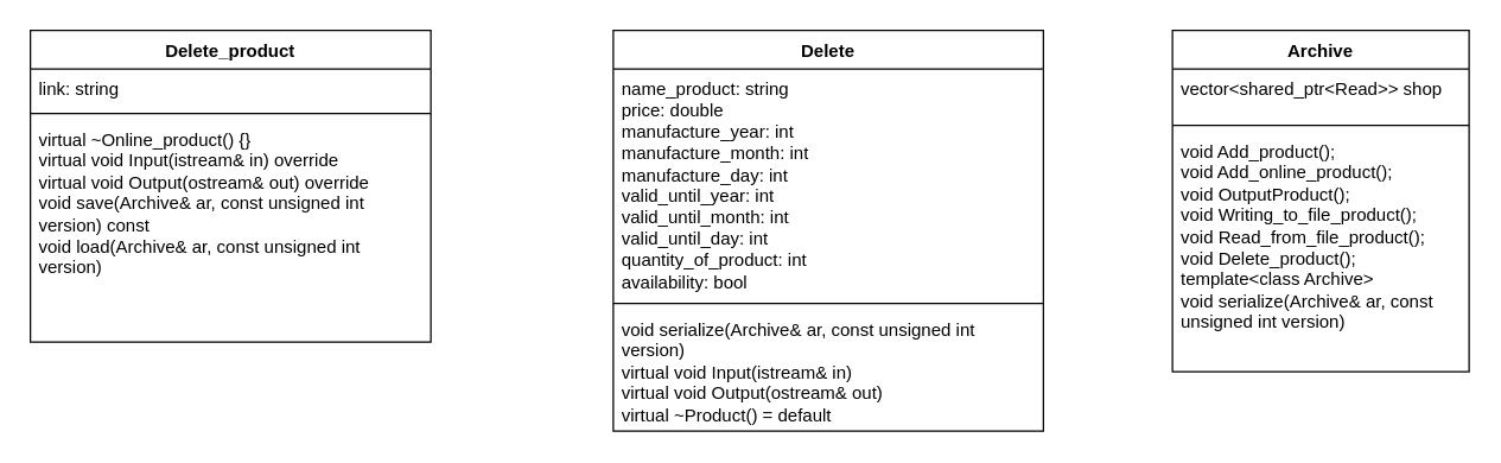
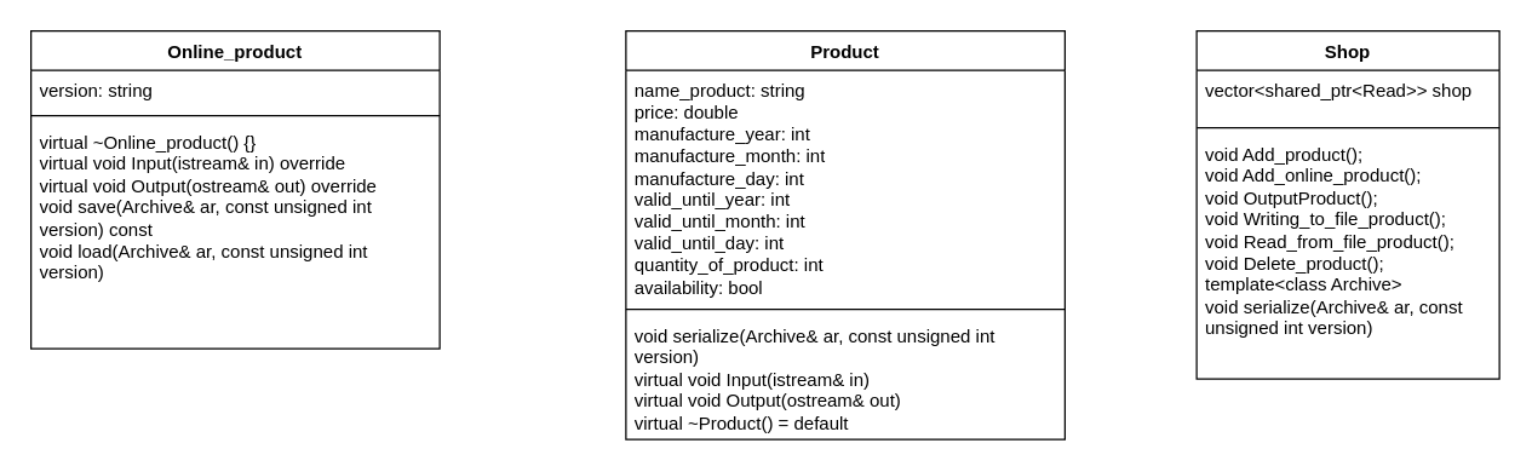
  <mxCell id="0" />
  <mxCell id="1" parent="0" />
- <mxCell id="2" value="Delete_product" style="swimlane;fontStyle=1;align=center;verticalAlign=top;childLayout=stackLayout;horizontal=1;startSize=26;horizontalStack=0;resizeParent=1;resizeParentMax=0;resizeLast=0;collapsible=1;marginBottom=0;whiteSpace=wrap;html=1;" parent="1" vertex="1"><mxGeometry x="20" y="20" width="270" height="210" as="geometry" /></mxCell>
- <mxCell id="3" value="link: string" style="text;strokeColor=none;fillColor=none;align=left;verticalAlign=top;spacingLeft=4;spacingRight=4;overflow=hidden;rotatable=0;points=[[0,0.5],[1,0.5]];portConstraint=eastwest;whiteSpace=wrap;html=1;" parent="2" vertex="1"><mxGeometry y="26" width="270" height="26" as="geometry" /></mxCell>
+ <mxCell id="2" value="Online_product" style="swimlane;fontStyle=1;align=center;verticalAlign=top;childLayout=stackLayout;horizontal=1;startSize=26;horizontalStack=0;resizeParent=1;resizeParentMax=0;resizeLast=0;collapsible=1;marginBottom=0;whiteSpace=wrap;html=1;" parent="1" vertex="1"><mxGeometry x="20" y="20" width="270" height="210" as="geometry" /></mxCell>
+ <mxCell id="3" value="version: string" style="text;strokeColor=none;fillColor=none;align=left;verticalAlign=top;spacingLeft=4;spacingRight=4;overflow=hidden;rotatable=0;points=[[0,0.5],[1,0.5]];portConstraint=eastwest;whiteSpace=wrap;html=1;" parent="2" vertex="1"><mxGeometry y="26" width="270" height="26" as="geometry" /></mxCell>
  <mxCell id="4" value="" style="line;strokeWidth=1;fillColor=none;align=left;verticalAlign=middle;spacingTop=-1;spacingLeft=3;spacingRight=3;rotatable=0;labelPosition=right;points=[];portConstraint=eastwest;strokeColor=inherit;" parent="2" vertex="1"><mxGeometry y="52" width="270" height="8" as="geometry" /></mxCell>
  <mxCell id="5" value="virtual ~Online_product() {}&lt;br&gt;virtual void Input(istream&amp;amp; in) override&amp;nbsp;&lt;br&gt;virtual void Output(ostream&amp;amp; out) override&lt;br&gt;void save(Archive&amp;amp; ar, const unsigned int version) const&lt;br&gt;void load(Archive&amp;amp; ar, const unsigned int version)" style="text;strokeColor=none;fillColor=none;align=left;verticalAlign=top;spacingLeft=4;spacingRight=4;overflow=hidden;rotatable=0;points=[[0,0.5],[1,0.5]];portConstraint=eastwest;whiteSpace=wrap;html=1;" parent="2" vertex="1"><mxGeometry y="60" width="270" height="150" as="geometry" /></mxCell>
- <mxCell id="6" value="Delete" style="swimlane;fontStyle=1;align=center;verticalAlign=top;childLayout=stackLayout;horizontal=1;startSize=26;horizontalStack=0;resizeParent=1;resizeParentMax=0;resizeLast=0;collapsible=1;marginBottom=0;whiteSpace=wrap;html=1;" parent="1" vertex="1"><mxGeometry x="413" y="20" width="290" height="270" as="geometry" /></mxCell>
+ <mxCell id="6" value="Product" style="swimlane;fontStyle=1;align=center;verticalAlign=top;childLayout=stackLayout;horizontal=1;startSize=26;horizontalStack=0;resizeParent=1;resizeParentMax=0;resizeLast=0;collapsible=1;marginBottom=0;whiteSpace=wrap;html=1;" parent="1" vertex="1"><mxGeometry x="413" y="20" width="290" height="270" as="geometry" /></mxCell>
  <mxCell id="7" value="&lt;div&gt;name_product: string&lt;/div&gt;&lt;div&gt;price: double&lt;/div&gt;&lt;div&gt;manufacture_year: int&lt;/div&gt;&lt;div&gt;manufacture_month: int&lt;/div&gt;&lt;div&gt;manufacture_day: int&lt;/div&gt;&lt;div&gt;valid_until_year: int&lt;/div&gt;&lt;div&gt;&lt;span style=&quot;background-color: initial;&quot;&gt;valid_until_month: int&lt;/span&gt;&lt;/div&gt;&lt;div&gt;valid_until_day: int&lt;/div&gt;&lt;div&gt;quantity_of_product: int&lt;/div&gt;&lt;div&gt;availability: bool&lt;/div&gt;" style="text;strokeColor=none;fillColor=none;align=left;verticalAlign=top;spacingLeft=4;spacingRight=4;overflow=hidden;rotatable=0;points=[[0,0.5],[1,0.5]];portConstraint=eastwest;whiteSpace=wrap;html=1;" parent="6" vertex="1"><mxGeometry y="26" width="290" height="154" as="geometry" /></mxCell>
  <mxCell id="8" value="" style="line;strokeWidth=1;fillColor=none;align=left;verticalAlign=middle;spacingTop=-1;spacingLeft=3;spacingRight=3;rotatable=0;labelPosition=right;points=[];portConstraint=eastwest;strokeColor=inherit;" parent="6" vertex="1"><mxGeometry y="180" width="290" height="8" as="geometry" /></mxCell>
  <mxCell id="9" value="&lt;div&gt;void serialize(Archive&amp;amp; ar, const unsigned int version)&lt;/div&gt;&lt;div&gt;&lt;span style=&quot;&quot;&gt;virtual void Input(istream&amp;amp; in)&lt;/span&gt;&lt;/div&gt;&lt;div&gt;&lt;span style=&quot;&quot;&gt;virtual void Output(ostream&amp;amp; out)&lt;/span&gt;&lt;/div&gt;&lt;div&gt;&lt;span style=&quot;&quot;&gt;virtual ~Product() = default&lt;/span&gt;&lt;/div&gt;" style="text;strokeColor=none;fillColor=none;align=left;verticalAlign=top;spacingLeft=4;spacingRight=4;overflow=hidden;rotatable=0;points=[[0,0.5],[1,0.5]];portConstraint=eastwest;whiteSpace=wrap;html=1;" parent="6" vertex="1"><mxGeometry y="188" width="290" height="82" as="geometry" /></mxCell>
- <mxCell id="10" value="Archive" style="swimlane;fontStyle=1;align=center;verticalAlign=top;childLayout=stackLayout;horizontal=1;startSize=26;horizontalStack=0;resizeParent=1;resizeParentMax=0;resizeLast=0;collapsible=1;marginBottom=0;whiteSpace=wrap;html=1;" parent="1" vertex="1"><mxGeometry x="790" y="20" width="200" height="230" as="geometry" /></mxCell>
+ <mxCell id="10" value="Shop" style="swimlane;fontStyle=1;align=center;verticalAlign=top;childLayout=stackLayout;horizontal=1;startSize=26;horizontalStack=0;resizeParent=1;resizeParentMax=0;resizeLast=0;collapsible=1;marginBottom=0;whiteSpace=wrap;html=1;" parent="1" vertex="1"><mxGeometry x="790" y="20" width="200" height="230" as="geometry" /></mxCell>
  <mxCell id="11" value="vector&amp;lt;shared_ptr&amp;lt;Read&amp;gt;&amp;gt; shop" style="text;strokeColor=none;fillColor=none;align=left;verticalAlign=top;spacingLeft=4;spacingRight=4;overflow=hidden;rotatable=0;points=[[0,0.5],[1,0.5]];portConstraint=eastwest;whiteSpace=wrap;html=1;" parent="10" vertex="1"><mxGeometry y="26" width="200" height="34" as="geometry" /></mxCell>
  <mxCell id="12" value="" style="line;strokeWidth=1;fillColor=none;align=left;verticalAlign=middle;spacingTop=-1;spacingLeft=3;spacingRight=3;rotatable=0;labelPosition=right;points=[];portConstraint=eastwest;strokeColor=inherit;" parent="10" vertex="1"><mxGeometry y="60" width="200" height="8" as="geometry" /></mxCell>
  <mxCell id="13" value="&lt;div&gt;void Add_product();&lt;/div&gt;&lt;div&gt;void Add_online_product();&lt;/div&gt;&lt;div&gt;void OutputProduct();&lt;/div&gt;&lt;div&gt;void Writing_to_file_product();&lt;/div&gt;&lt;div&gt;void Read_from_file_product();&lt;/div&gt;&lt;div&gt;void Delete_product();&lt;/div&gt;&lt;div&gt;template&amp;lt;class Archive&amp;gt;&lt;/div&gt;&lt;div&gt;void serialize(Archive&amp;amp; ar, const unsigned int version)&lt;/div&gt;" style="text;strokeColor=none;fillColor=none;align=left;verticalAlign=top;spacingLeft=4;spacingRight=4;overflow=hidden;rotatable=0;points=[[0,0.5],[1,0.5]];portConstraint=eastwest;whiteSpace=wrap;html=1;" parent="10" vertex="1"><mxGeometry y="68" width="200" height="162" as="geometry" /></mxCell>
